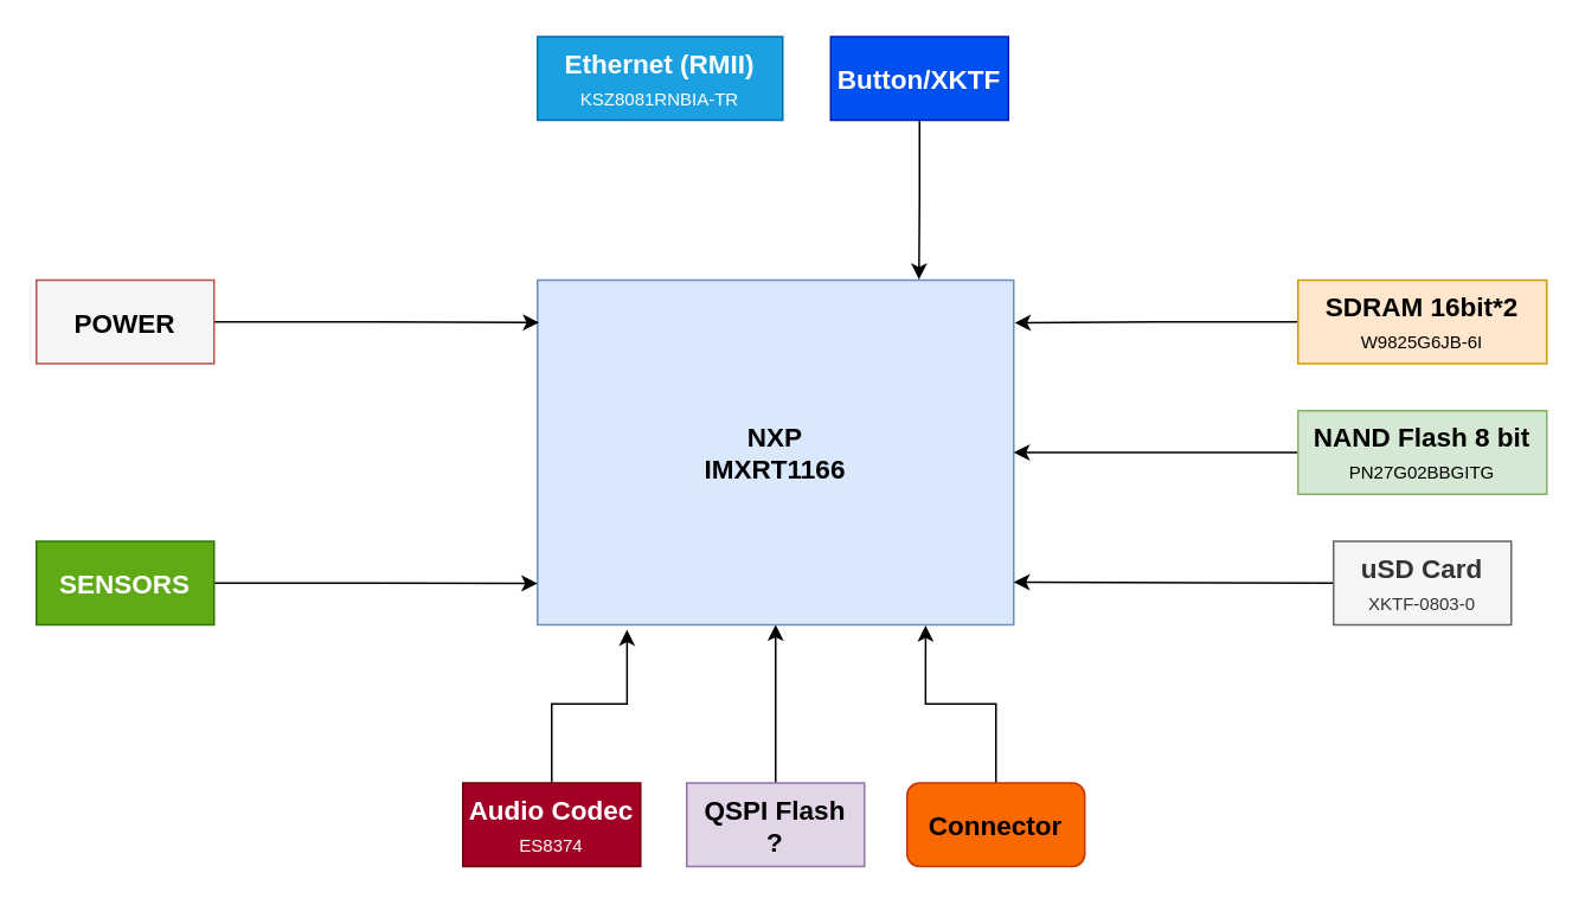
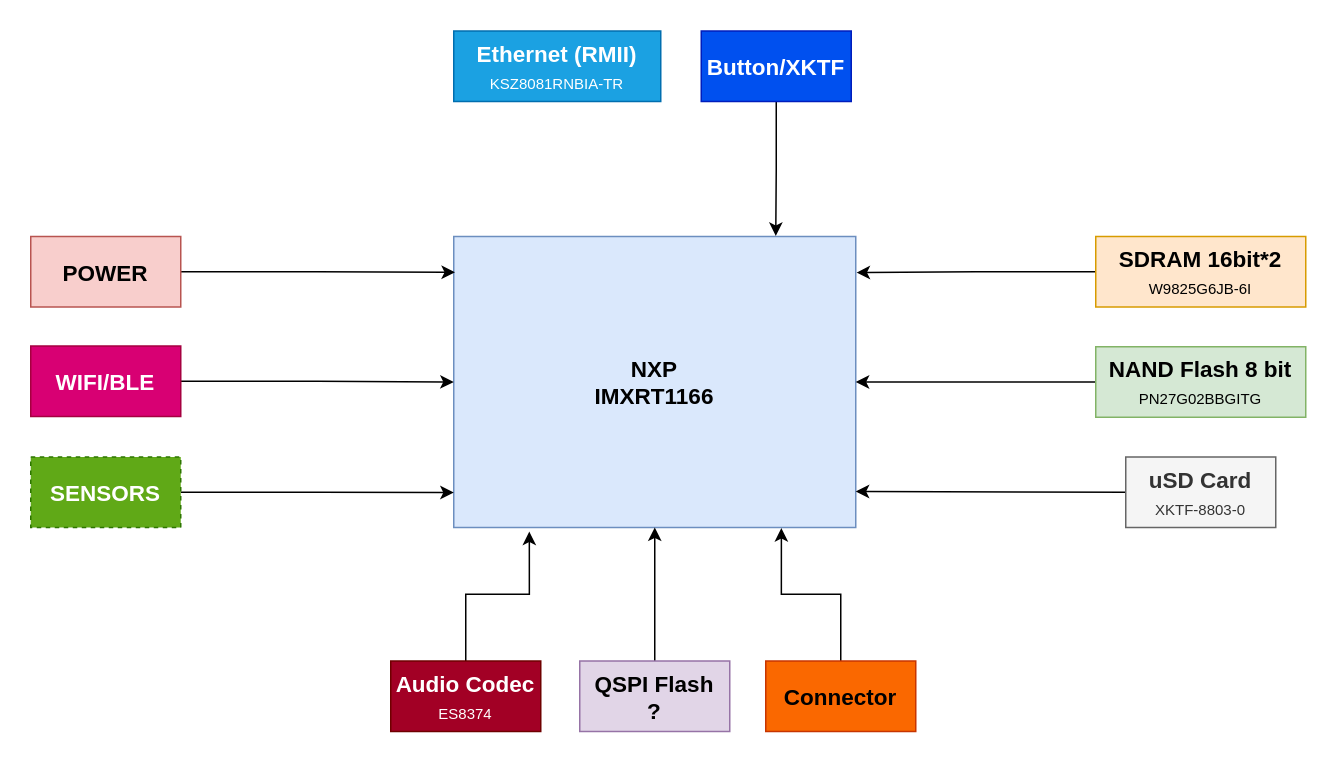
  <mxCell id="0" />
  <mxCell id="1" parent="0" />
  <mxCell id="2" value="&lt;table class=&quot;NormalTable&quot; style=&quot;font-size: 15px&quot;&gt;&lt;tbody&gt;&lt;tr&gt;&lt;td width=&quot;550&quot;&gt;&lt;span class=&quot;fontstyle0&quot;&gt;&lt;b&gt;&lt;font style=&quot;font-size: 15px&quot;&gt;NXP&lt;br&gt;IMXRT1166&lt;/font&gt;&lt;/b&gt;&lt;/span&gt;&lt;/td&gt;&lt;/tr&gt;&lt;/tbody&gt;&lt;/table&gt;" style="rounded=0;whiteSpace=wrap;html=1;fillColor=#dae8fc;strokeColor=#6c8ebf;" vertex="1" parent="1"><mxGeometry x="302" y="157" width="268" height="194" as="geometry" /></mxCell>
  <mxCell id="3" style="edgeStyle=orthogonalEdgeStyle;rounded=0;orthogonalLoop=1;jettySize=auto;html=1;exitX=1;exitY=0.5;exitDx=0;exitDy=0;entryX=0.003;entryY=0.123;entryDx=0;entryDy=0;entryPerimeter=0;fontSize=10;" edge="1" parent="1" source="4" target="2"><mxGeometry relative="1" as="geometry" /></mxCell>
- <mxCell id="4" value="&lt;b&gt;POWER&lt;/b&gt;" style="rounded=0;whiteSpace=wrap;html=1;fontSize=15;fillColor=#f5f5f5;strokeColor=#b85450;" vertex="1" parent="1"><mxGeometry x="20" y="157" width="100" height="47" as="geometry" /></mxCell>
+ <mxCell id="4" value="&lt;b&gt;POWER&lt;/b&gt;" style="rounded=0;whiteSpace=wrap;html=1;fontSize=15;fillColor=#f8cecc;strokeColor=#b85450;" vertex="1" parent="1"><mxGeometry x="20" y="157" width="100" height="47" as="geometry" /></mxCell>
+ <mxCell id="5" style="edgeStyle=orthogonalEdgeStyle;rounded=0;orthogonalLoop=1;jettySize=auto;html=1;exitX=1;exitY=0.5;exitDx=0;exitDy=0;entryX=0;entryY=0.5;entryDx=0;entryDy=0;fontSize=10;" edge="1" parent="1" source="6" target="2"><mxGeometry relative="1" as="geometry" /></mxCell>
+ <mxCell id="6" value="&lt;b&gt;WIFI/BLE&lt;br&gt;&lt;/b&gt;" style="rounded=0;whiteSpace=wrap;html=1;fontSize=15;fillColor=#d80073;strokeColor=#A50040;fontColor=#ffffff;" vertex="1" parent="1"><mxGeometry x="20" y="230" width="100" height="47" as="geometry" /></mxCell>
  <mxCell id="7" style="edgeStyle=orthogonalEdgeStyle;rounded=0;orthogonalLoop=1;jettySize=auto;html=1;exitX=1;exitY=0.5;exitDx=0;exitDy=0;entryX=0;entryY=0.88;entryDx=0;entryDy=0;entryPerimeter=0;fontSize=10;" edge="1" parent="1" source="8" target="2"><mxGeometry relative="1" as="geometry" /></mxCell>
- <mxCell id="8" value="&lt;b&gt;SENSORS&lt;/b&gt;" style="rounded=0;whiteSpace=wrap;html=1;fontSize=15;fillColor=#60a917;strokeColor=#2D7600;fontColor=#ffffff;" vertex="1" parent="1"><mxGeometry x="20" y="304" width="100" height="47" as="geometry" /></mxCell>
+ <mxCell id="8" value="&lt;b&gt;SENSORS&lt;/b&gt;" style="rounded=0;whiteSpace=wrap;html=1;fontSize=15;fillColor=#60a917;strokeColor=#2D7600;fontColor=#ffffff;dashed=1;" vertex="1" parent="1"><mxGeometry x="20" y="304" width="100" height="47" as="geometry" /></mxCell>
  <mxCell id="9" style="edgeStyle=orthogonalEdgeStyle;rounded=0;orthogonalLoop=1;jettySize=auto;html=1;exitX=0;exitY=0.5;exitDx=0;exitDy=0;entryX=1.002;entryY=0.124;entryDx=0;entryDy=0;entryPerimeter=0;fontSize=10;" edge="1" parent="1" source="10" target="2"><mxGeometry relative="1" as="geometry" /></mxCell>
  <mxCell id="10" value="&lt;b&gt;SDRAM 16bit*2&lt;/b&gt;&lt;br&gt;&lt;font style=&quot;font-size: 10px&quot;&gt;W9825G6JB-6I&lt;/font&gt;" style="rounded=0;whiteSpace=wrap;html=1;fontSize=15;fillColor=#ffe6cc;strokeColor=#d79b00;" vertex="1" parent="1"><mxGeometry x="730" y="157" width="140" height="47" as="geometry" /></mxCell>
  <mxCell id="11" style="edgeStyle=orthogonalEdgeStyle;rounded=0;orthogonalLoop=1;jettySize=auto;html=1;exitX=0;exitY=0.5;exitDx=0;exitDy=0;entryX=1;entryY=0.5;entryDx=0;entryDy=0;fontSize=10;" edge="1" parent="1" source="12" target="2"><mxGeometry relative="1" as="geometry" /></mxCell>
  <mxCell id="12" value="&lt;b&gt;NAND Flash 8 bit&lt;br&gt;&lt;/b&gt;&lt;span style=&quot;font-family: &amp;#34;arial&amp;#34; , &amp;#34;helvetica&amp;#34; , sans-serif&quot;&gt;&lt;font style=&quot;font-size: 10px&quot;&gt;PN27G02BBGITG&lt;/font&gt;&lt;/span&gt;&lt;b&gt;&lt;br&gt;&lt;/b&gt;" style="rounded=0;whiteSpace=wrap;html=1;fontSize=15;fillColor=#d5e8d4;strokeColor=#82b366;" vertex="1" parent="1"><mxGeometry x="730" y="230.5" width="140" height="47" as="geometry" /></mxCell>
  <mxCell id="13" style="edgeStyle=orthogonalEdgeStyle;rounded=0;orthogonalLoop=1;jettySize=auto;html=1;exitX=0;exitY=0.5;exitDx=0;exitDy=0;fontSize=10;" edge="1" parent="1" source="14"><mxGeometry relative="1" as="geometry"><mxPoint x="570" y="327" as="targetPoint" /></mxGeometry></mxCell>
- <mxCell id="14" value="&lt;b&gt;uSD Card&lt;br&gt;&lt;/b&gt;&lt;span style=&quot;color: rgb(51 , 51 , 51) ; font-family: &amp;#34;arial&amp;#34; , &amp;#34;helvetica&amp;#34; , sans-serif&quot;&gt;&lt;font style=&quot;font-size: 10px&quot;&gt;XKTF-0803-0&lt;/font&gt;&lt;/span&gt;&lt;b&gt;&lt;br&gt;&lt;/b&gt;" style="rounded=0;whiteSpace=wrap;html=1;fontSize=15;fillColor=#f5f5f5;strokeColor=#666666;fontColor=#333333;" vertex="1" parent="1"><mxGeometry x="750" y="304" width="100" height="47" as="geometry" /></mxCell>
+ <mxCell id="14" value="&lt;b&gt;uSD Card&lt;br&gt;&lt;/b&gt;&lt;span style=&quot;color: rgb(51 , 51 , 51) ; font-family: &amp;#34;arial&amp;#34; , &amp;#34;helvetica&amp;#34; , sans-serif&quot;&gt;&lt;font style=&quot;font-size: 10px&quot;&gt;XKTF-8803-0&lt;/font&gt;&lt;/span&gt;&lt;b&gt;&lt;br&gt;&lt;/b&gt;" style="rounded=0;whiteSpace=wrap;html=1;fontSize=15;fillColor=#f5f5f5;strokeColor=#666666;fontColor=#333333;" vertex="1" parent="1"><mxGeometry x="750" y="304" width="100" height="47" as="geometry" /></mxCell>
  <mxCell id="15" style="edgeStyle=orthogonalEdgeStyle;rounded=0;orthogonalLoop=1;jettySize=auto;html=1;exitX=0.5;exitY=1;exitDx=0;exitDy=0;entryX=0.801;entryY=-0.002;entryDx=0;entryDy=0;entryPerimeter=0;fontSize=10;" edge="1" parent="1" source="16" target="2"><mxGeometry relative="1" as="geometry" /></mxCell>
  <mxCell id="16" value="&lt;b&gt;Button/XKTF&lt;/b&gt;" style="rounded=0;whiteSpace=wrap;html=1;fontSize=15;fillColor=#0050ef;strokeColor=#001DBC;fontColor=#ffffff;" vertex="1" parent="1"><mxGeometry x="467" y="20" width="100" height="47" as="geometry" /></mxCell>
  <mxCell id="17" value="&lt;b&gt;Ethernet (RMII)&lt;/b&gt;&lt;br&gt;&lt;font style=&quot;font-size: 10px&quot;&gt;KSZ8081RNBIA-TR&lt;/font&gt;" style="rounded=0;whiteSpace=wrap;html=1;fontSize=15;fillColor=#1ba1e2;strokeColor=#006EAF;fontColor=#ffffff;" vertex="1" parent="1"><mxGeometry x="302" y="20" width="138" height="47" as="geometry" /></mxCell>
  <mxCell id="18" style="edgeStyle=orthogonalEdgeStyle;rounded=0;orthogonalLoop=1;jettySize=auto;html=1;exitX=0.5;exitY=0;exitDx=0;exitDy=0;entryX=0.5;entryY=1;entryDx=0;entryDy=0;fontSize=10;" edge="1" parent="1" source="19" target="2"><mxGeometry relative="1" as="geometry" /></mxCell>
  <mxCell id="19" value="&lt;b&gt;QSPI Flash&lt;br&gt;?&lt;br&gt;&lt;/b&gt;" style="rounded=0;whiteSpace=wrap;html=1;fontSize=15;fillColor=#e1d5e7;strokeColor=#9673a6;" vertex="1" parent="1"><mxGeometry x="386" y="440" width="100" height="47" as="geometry" /></mxCell>
  <mxCell id="20" style="edgeStyle=orthogonalEdgeStyle;rounded=0;orthogonalLoop=1;jettySize=auto;html=1;exitX=0.5;exitY=0;exitDx=0;exitDy=0;entryX=0.188;entryY=1.014;entryDx=0;entryDy=0;entryPerimeter=0;fontSize=10;" edge="1" parent="1" source="21" target="2"><mxGeometry relative="1" as="geometry" /></mxCell>
  <mxCell id="21" value="&lt;b&gt;Audio Codec&lt;/b&gt;&lt;br&gt;&lt;font style=&quot;font-size: 10px&quot;&gt;ES8374&lt;/font&gt;" style="rounded=0;whiteSpace=wrap;html=1;fontSize=15;fillColor=#a20025;strokeColor=#6F0000;fontColor=#ffffff;" vertex="1" parent="1"><mxGeometry x="260" y="440" width="100" height="47" as="geometry" /></mxCell>
  <mxCell id="22" style="edgeStyle=orthogonalEdgeStyle;rounded=0;orthogonalLoop=1;jettySize=auto;html=1;exitX=0.5;exitY=0;exitDx=0;exitDy=0;entryX=0.815;entryY=1.002;entryDx=0;entryDy=0;entryPerimeter=0;fontSize=10;" edge="1" parent="1" source="23" target="2"><mxGeometry relative="1" as="geometry" /></mxCell>
- <mxCell id="23" value="&lt;b&gt;Connector&lt;br&gt;&lt;/b&gt;" style="whiteSpace=wrap;html=1;fontSize=15;fillColor=#fa6800;strokeColor=#C73500;fontColor=#000000;rounded=1;" vertex="1" parent="1"><mxGeometry x="510" y="440" width="100" height="47" as="geometry" /></mxCell>
+ <mxCell id="23" value="&lt;b&gt;Connector&lt;br&gt;&lt;/b&gt;" style="rounded=0;whiteSpace=wrap;html=1;fontSize=15;fillColor=#fa6800;strokeColor=#C73500;fontColor=#000000;" vertex="1" parent="1"><mxGeometry x="510" y="440" width="100" height="47" as="geometry" /></mxCell>
